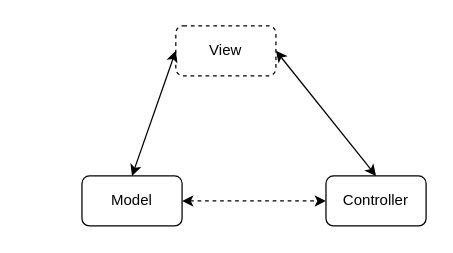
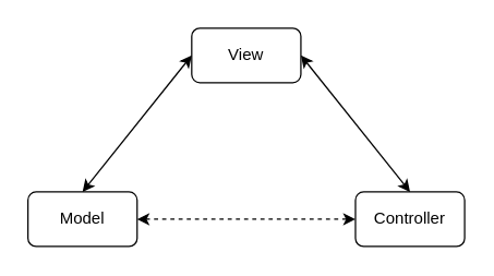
  <mxCell id="0" />
  <mxCell id="1" parent="0" />
- <mxCell id="2" value="View" style="rounded=1;whiteSpace=wrap;html=1;dashed=1;" vertex="1" parent="1"><mxGeometry x="140" y="20" width="80" height="40" as="geometry" /></mxCell>
- <mxCell id="3" value="Model" style="rounded=1;whiteSpace=wrap;html=1;" vertex="1" parent="1"><mxGeometry x="65" y="140" width="80" height="40" as="geometry" /></mxCell>
+ <mxCell id="2" value="View" style="rounded=1;whiteSpace=wrap;html=1;" vertex="1" parent="1"><mxGeometry x="140" y="20" width="80" height="40" as="geometry" /></mxCell>
+ <mxCell id="3" value="Model" style="rounded=1;whiteSpace=wrap;html=1;" vertex="1" parent="1"><mxGeometry x="20" y="140" width="80" height="40" as="geometry" /></mxCell>
  <mxCell id="4" value="Controller" style="rounded=1;whiteSpace=wrap;html=1;" vertex="1" parent="1"><mxGeometry x="260" y="140" width="80" height="40" as="geometry" /></mxCell>
  <mxCell id="5" value="" style="endArrow=classic;startArrow=classic;html=1;exitX=1;exitY=0.5;exitDx=0;exitDy=0;entryX=0;entryY=0.5;entryDx=0;entryDy=0;dashed=1;" edge="1" parent="1" source="3" target="4"><mxGeometry width="50" height="50" relative="1" as="geometry"><mxPoint x="170" y="290" as="sourcePoint" /><mxPoint x="220" y="240" as="targetPoint" /></mxGeometry></mxCell>
  <mxCell id="6" value="" style="endArrow=classic;startArrow=classic;html=1;exitX=0.5;exitY=0;exitDx=0;exitDy=0;entryX=0;entryY=0.5;entryDx=0;entryDy=0;" edge="1" parent="1" source="3" target="2"><mxGeometry width="50" height="50" relative="1" as="geometry"><mxPoint x="150" y="170" as="sourcePoint" /><mxPoint x="230" y="170" as="targetPoint" /></mxGeometry></mxCell>
  <mxCell id="7" value="" style="endArrow=classic;startArrow=classic;html=1;exitX=0.5;exitY=0;exitDx=0;exitDy=0;entryX=1;entryY=0.5;entryDx=0;entryDy=0;" edge="1" parent="1" source="4" target="2"><mxGeometry width="50" height="50" relative="1" as="geometry"><mxPoint x="110" y="150" as="sourcePoint" /><mxPoint x="150" y="50" as="targetPoint" /></mxGeometry></mxCell>
